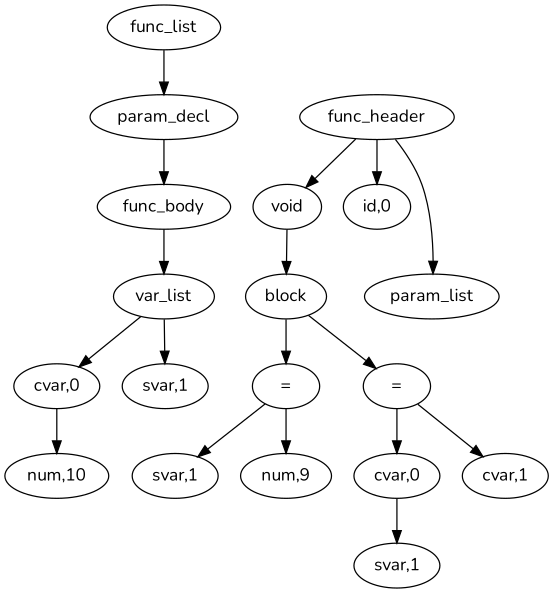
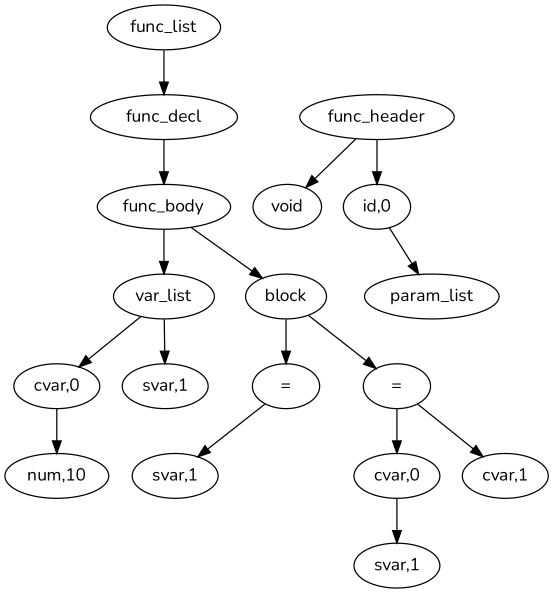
  digraph {
    fontname=Nunito
    ordering=out
    node [fontname=Nunito]
    edge [fontname=Nunito]
    n1 [label=func_list]
-   n2 [label=param_decl]
+   n2 [label=func_decl]
    n3 [label=func_body]
    n4 [label=func_header]
    n5 [label=void]
    n6 [label="id,0"]
    n7 [label=param_list]
    n8 [label=var_list]
    n9 [label=block]
    n10 [label="cvar,0"]
    n11 [label="svar,1"]
    n12 [label="="]
    n13 [label="="]
    n14 [label="num,10"]
    n15 [label="svar,1"]
-   n16 [label="num,9"]
    n17 [label="cvar,0"]
    n18 [label="cvar,1"]
    n19 [label="svar,1"]
    n1 -> n2
    n2 -> n3
    n3 -> n8
-   n5 -> n9
+   n3 -> n9
    n4 -> n5
    n4 -> n6
-   n4 -> n7
+   n6 -> n7
    n8 -> n10
    n8 -> n11
    n9 -> n12
    n9 -> n13
    n10 -> n14
    n12 -> n15
-   n12 -> n16
    n13 -> n17
    n13 -> n18
    n17 -> n19
  }
